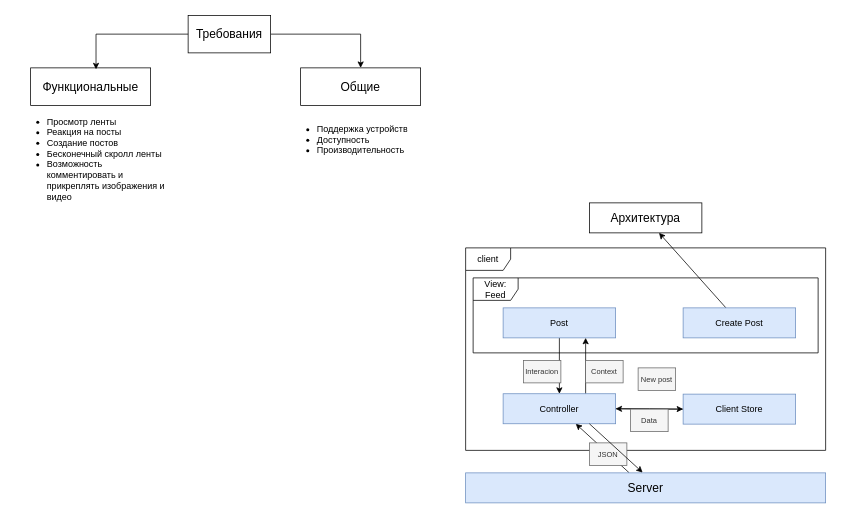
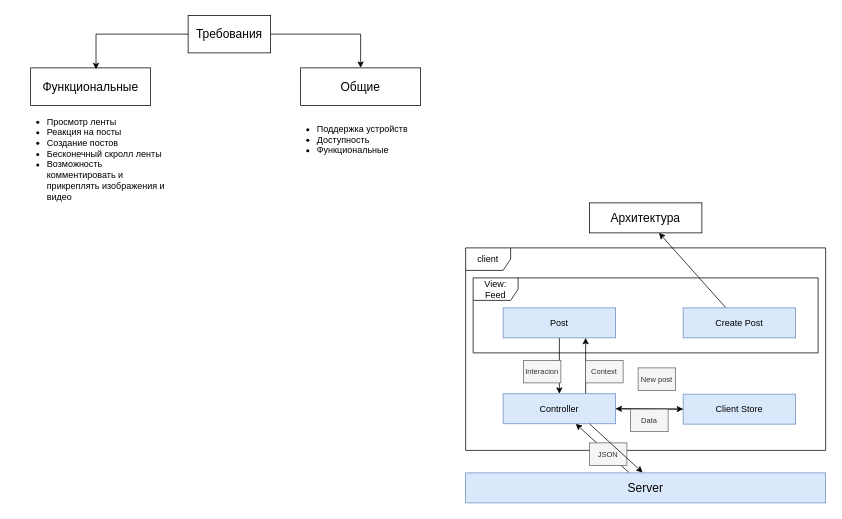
  <mxCell id="0" />
  <mxCell id="1" parent="0" />
  <mxCell id="2" style="edgeStyle=orthogonalEdgeStyle;rounded=0;orthogonalLoop=1;jettySize=auto;html=1;" edge="1" parent="1" source="3" target="5"><mxGeometry relative="1" as="geometry" /></mxCell>
  <mxCell id="3" value="&lt;span style=&quot;font-size: 16px;&quot;&gt;Требования&lt;/span&gt;" style="html=1;whiteSpace=wrap;" vertex="1" parent="1"><mxGeometry x="250" y="20" width="110" height="50" as="geometry" /></mxCell>
  <mxCell id="4" value="&lt;span style=&quot;font-size: 16px;&quot;&gt;Функциональные&lt;/span&gt;" style="html=1;whiteSpace=wrap;" vertex="1" parent="1"><mxGeometry x="40" y="90" width="160" height="50" as="geometry" /></mxCell>
  <mxCell id="5" value="&lt;span style=&quot;font-size: 16px;&quot;&gt;Общие&lt;/span&gt;" style="html=1;whiteSpace=wrap;" vertex="1" parent="1"><mxGeometry x="400" y="90" width="160" height="50" as="geometry" /></mxCell>
  <mxCell id="6" style="edgeStyle=orthogonalEdgeStyle;rounded=0;orthogonalLoop=1;jettySize=auto;html=1;entryX=0.545;entryY=0.037;entryDx=0;entryDy=0;entryPerimeter=0;" edge="1" parent="1" source="3" target="4"><mxGeometry relative="1" as="geometry" /></mxCell>
  <mxCell id="7" value="&lt;ul&gt;&lt;li&gt;&lt;span style=&quot;background-color: initial;&quot;&gt;Просмотр ленты&lt;/span&gt;&lt;/li&gt;&lt;li&gt;Реакция на посты&lt;/li&gt;&lt;li&gt;Создание постов&lt;/li&gt;&lt;li&gt;Бесконечный скролл ленты&lt;/li&gt;&lt;li&gt;Возможность комментировать и прикреплять изображения и видео&lt;/li&gt;&lt;/ul&gt;" style="text;strokeColor=none;fillColor=none;html=1;whiteSpace=wrap;verticalAlign=middle;overflow=hidden;" vertex="1" parent="1"><mxGeometry x="20" y="140" width="200" height="130" as="geometry" /></mxCell>
- <mxCell id="8" value="&lt;ul&gt;&lt;li&gt;Поддержка устройств&lt;/li&gt;&lt;li&gt;Доступность&lt;/li&gt;&lt;li&gt;Производительность&lt;/li&gt;&lt;/ul&gt;" style="text;strokeColor=none;fillColor=none;html=1;whiteSpace=wrap;verticalAlign=middle;overflow=hidden;" vertex="1" parent="1"><mxGeometry x="380" y="150" width="200" height="70" as="geometry" /></mxCell>
+ <mxCell id="8" value="&lt;ul&gt;&lt;li&gt;Поддержка устройств&lt;/li&gt;&lt;li&gt;Доступность&lt;/li&gt;&lt;li&gt;Функциональные&lt;/li&gt;&lt;/ul&gt;" style="text;strokeColor=none;fillColor=none;html=1;whiteSpace=wrap;verticalAlign=middle;overflow=hidden;" vertex="1" parent="1"><mxGeometry x="380" y="150" width="200" height="70" as="geometry" /></mxCell>
  <mxCell id="9" value="&lt;span style=&quot;font-size: 16px;&quot;&gt;Архитектура&lt;/span&gt;" style="html=1;whiteSpace=wrap;" vertex="1" parent="1"><mxGeometry x="785" y="270" width="150" height="40" as="geometry" /></mxCell>
  <mxCell id="10" value="client" style="shape=umlFrame;whiteSpace=wrap;html=1;pointerEvents=0;" vertex="1" parent="1"><mxGeometry x="620" y="330" width="480" height="270" as="geometry" /></mxCell>
  <mxCell id="11" style="rounded=0;orthogonalLoop=1;jettySize=auto;html=1;" edge="1" parent="1" source="12" target="20"><mxGeometry relative="1" as="geometry" /></mxCell>
  <mxCell id="12" value="&lt;span style=&quot;font-size: 16px;&quot;&gt;Server&lt;/span&gt;" style="html=1;whiteSpace=wrap;fillColor=#dae8fc;strokeColor=#6c8ebf;" vertex="1" parent="1"><mxGeometry x="620" y="630" width="480" height="40" as="geometry" /></mxCell>
  <mxCell id="13" value="View: Feed" style="shape=umlFrame;whiteSpace=wrap;html=1;pointerEvents=0;" vertex="1" parent="1"><mxGeometry x="630" y="370" width="460" height="100" as="geometry" /></mxCell>
  <mxCell id="14" value="" style="edgeStyle=orthogonalEdgeStyle;rounded=0;orthogonalLoop=1;jettySize=auto;html=1;" edge="1" parent="1" source="15" target="20"><mxGeometry relative="1" as="geometry" /></mxCell>
  <mxCell id="15" value="Post" style="html=1;whiteSpace=wrap;fontSize=12;fillColor=#dae8fc;strokeColor=#6c8ebf;" vertex="1" parent="1"><mxGeometry x="670" y="410" width="150" height="40" as="geometry" /></mxCell>
  <mxCell id="16" style="rounded=0;orthogonalLoop=1;jettySize=auto;html=1;" edge="1" parent="1" source="17" target="9"><mxGeometry relative="1" as="geometry" /></mxCell>
  <mxCell id="17" value="Create Post" style="html=1;whiteSpace=wrap;fontSize=12;fillColor=#dae8fc;strokeColor=#6c8ebf;" vertex="1" parent="1"><mxGeometry x="910" y="410" width="150" height="40" as="geometry" /></mxCell>
  <mxCell id="18" style="edgeStyle=orthogonalEdgeStyle;rounded=0;orthogonalLoop=1;jettySize=auto;html=1;entryX=0.5;entryY=1;entryDx=0;entryDy=0;" edge="1" parent="1"><mxGeometry relative="1" as="geometry"><mxPoint x="780" y="524.5" as="sourcePoint" /><mxPoint x="780" y="450" as="targetPoint" /></mxGeometry></mxCell>
  <mxCell id="19" style="edgeStyle=orthogonalEdgeStyle;rounded=0;orthogonalLoop=1;jettySize=auto;html=1;" edge="1" parent="1" source="20" target="22"><mxGeometry relative="1" as="geometry" /></mxCell>
  <mxCell id="20" value="Controller" style="html=1;whiteSpace=wrap;fontSize=12;fillColor=#dae8fc;strokeColor=#6c8ebf;" vertex="1" parent="1"><mxGeometry x="670" y="524.5" width="150" height="40" as="geometry" /></mxCell>
  <mxCell id="21" style="edgeStyle=orthogonalEdgeStyle;rounded=0;orthogonalLoop=1;jettySize=auto;html=1;" edge="1" parent="1" source="22" target="20"><mxGeometry relative="1" as="geometry" /></mxCell>
  <mxCell id="22" value="Client Store" style="html=1;whiteSpace=wrap;fontSize=12;fillColor=#dae8fc;strokeColor=#6c8ebf;" vertex="1" parent="1"><mxGeometry x="910" y="525" width="150" height="40" as="geometry" /></mxCell>
  <mxCell id="23" value="&lt;font style=&quot;font-size: 10px;&quot;&gt;JSON&lt;/font&gt;" style="html=1;whiteSpace=wrap;fontSize=12;fillColor=#f5f5f5;fontColor=#333333;strokeColor=#666666;" vertex="1" parent="1"><mxGeometry x="785" y="590" width="50" height="30" as="geometry" /></mxCell>
  <mxCell id="24" value="&lt;span style=&quot;font-size: 10px;&quot;&gt;Context&lt;/span&gt;&lt;span style=&quot;color: rgba(0, 0, 0, 0); font-family: monospace; font-size: 0px; text-align: start; text-wrap-mode: nowrap;&quot;&gt;%3CmxGraphModel%3E%3Croot%3E%3CmxCell%20id%3D%220%22%2F%3E%3CmxCell%20id%3D%221%22%20parent%3D%220%22%2F%3E%3CmxCell%20id%3D%222%22%20value%3D%22%26lt%3Bfont%20style%3D%26quot%3Bfont-size%3A%2010px%3B%26quot%3B%26gt%3BJSON%26lt%3B%2Ffont%26gt%3B%22%20style%3D%22html%3D1%3BwhiteSpace%3Dwrap%3BfontSize%3D12%3B%22%20vertex%3D%221%22%20parent%3D%221%22%3E%3CmxGeometry%20x%3D%22865%22%20y%3D%22630%22%20width%3D%2250%22%20height%3D%2230%22%20as%3D%22geometry%22%2F%3E%3C%2FmxCell%3E%3C%2Froot%3E%3C%2FmxGraphModel%3E&lt;/span&gt;" style="html=1;whiteSpace=wrap;fontSize=12;fillColor=#f5f5f5;fontColor=#333333;strokeColor=#666666;" vertex="1" parent="1"><mxGeometry x="780" y="480" width="50" height="30" as="geometry" /></mxCell>
  <mxCell id="25" value="&lt;span style=&quot;font-size: 10px;&quot;&gt;Interacion&lt;/span&gt;" style="html=1;whiteSpace=wrap;fontSize=12;fillColor=#f5f5f5;fontColor=#333333;strokeColor=#666666;" vertex="1" parent="1"><mxGeometry x="697" y="480" width="50" height="30" as="geometry" /></mxCell>
  <mxCell id="26" value="&lt;span style=&quot;font-size: 10px;&quot;&gt;New post&lt;/span&gt;" style="html=1;whiteSpace=wrap;fontSize=12;fillColor=#f5f5f5;fontColor=#333333;strokeColor=#666666;" vertex="1" parent="1"><mxGeometry x="850" y="490" width="50" height="30" as="geometry" /></mxCell>
  <mxCell id="27" value="&lt;span style=&quot;font-size: 10px;&quot;&gt;Data&lt;/span&gt;" style="html=1;whiteSpace=wrap;fontSize=12;fillColor=#f5f5f5;fontColor=#333333;strokeColor=#666666;" vertex="1" parent="1"><mxGeometry x="840" y="545" width="50" height="30" as="geometry" /></mxCell>
  <mxCell id="28" style="rounded=0;orthogonalLoop=1;jettySize=auto;html=1;" edge="1" parent="1"><mxGeometry relative="1" as="geometry"><mxPoint x="785" y="564.5" as="sourcePoint" /><mxPoint x="856" y="629.5" as="targetPoint" /></mxGeometry></mxCell>
